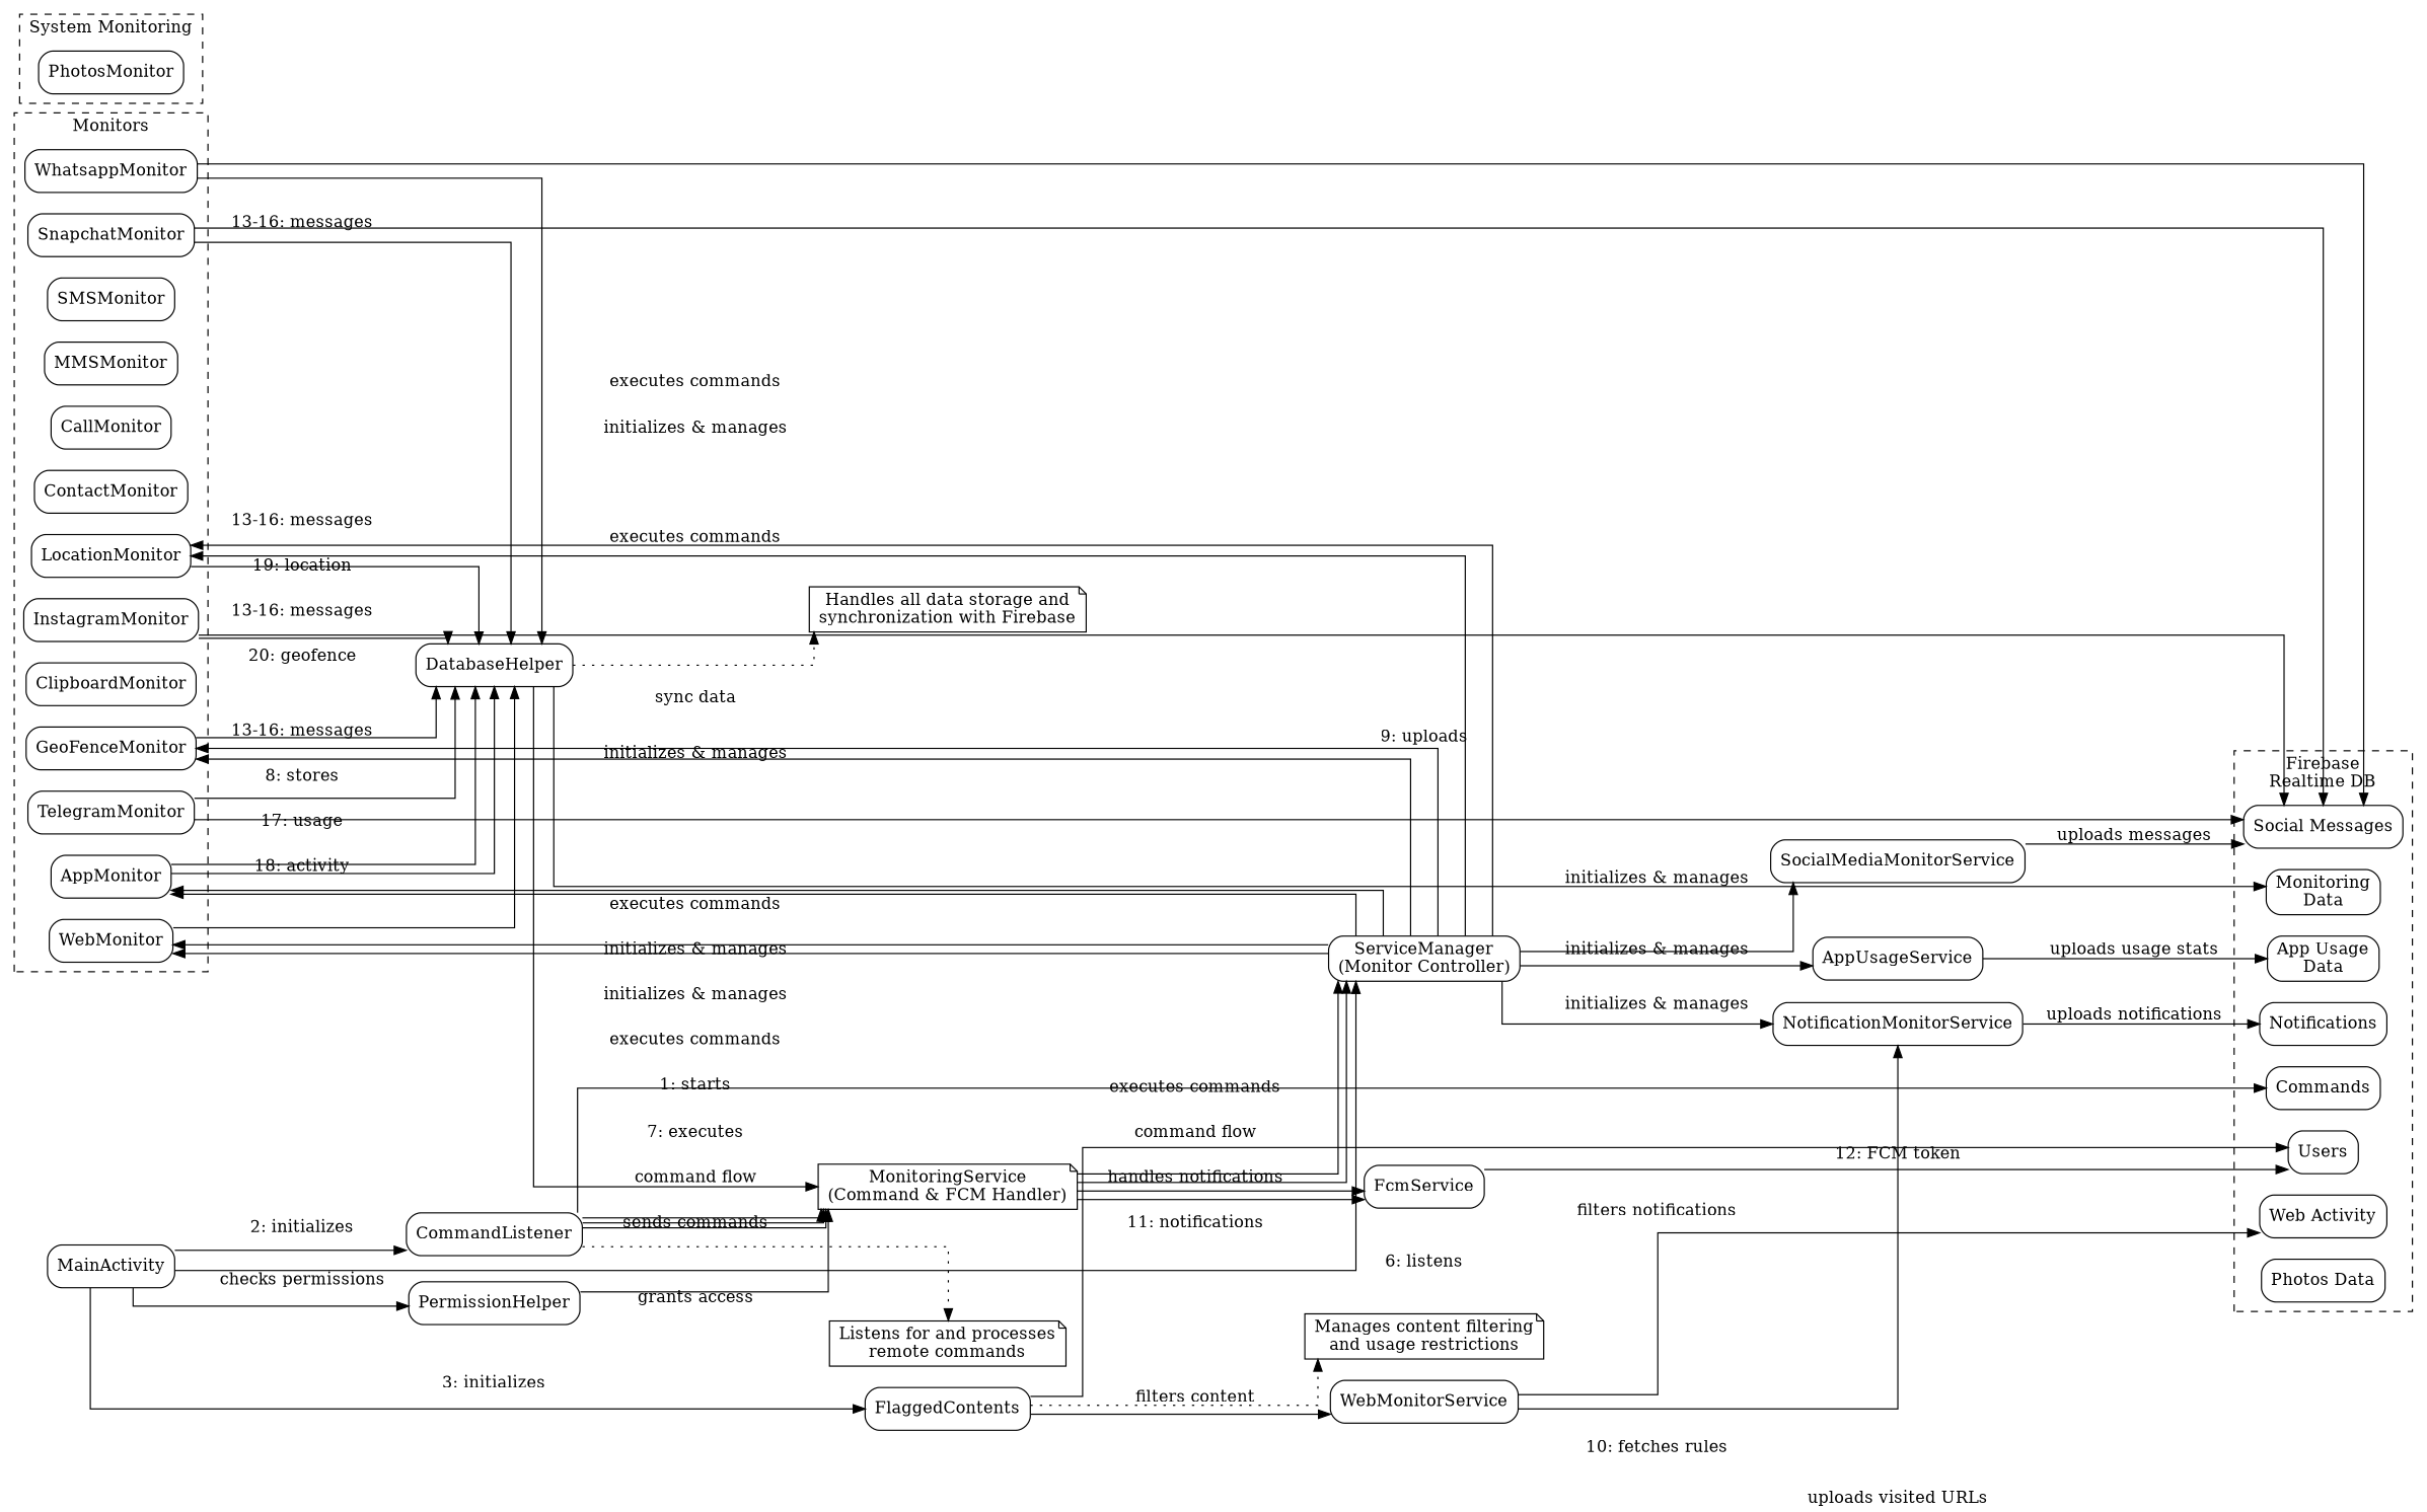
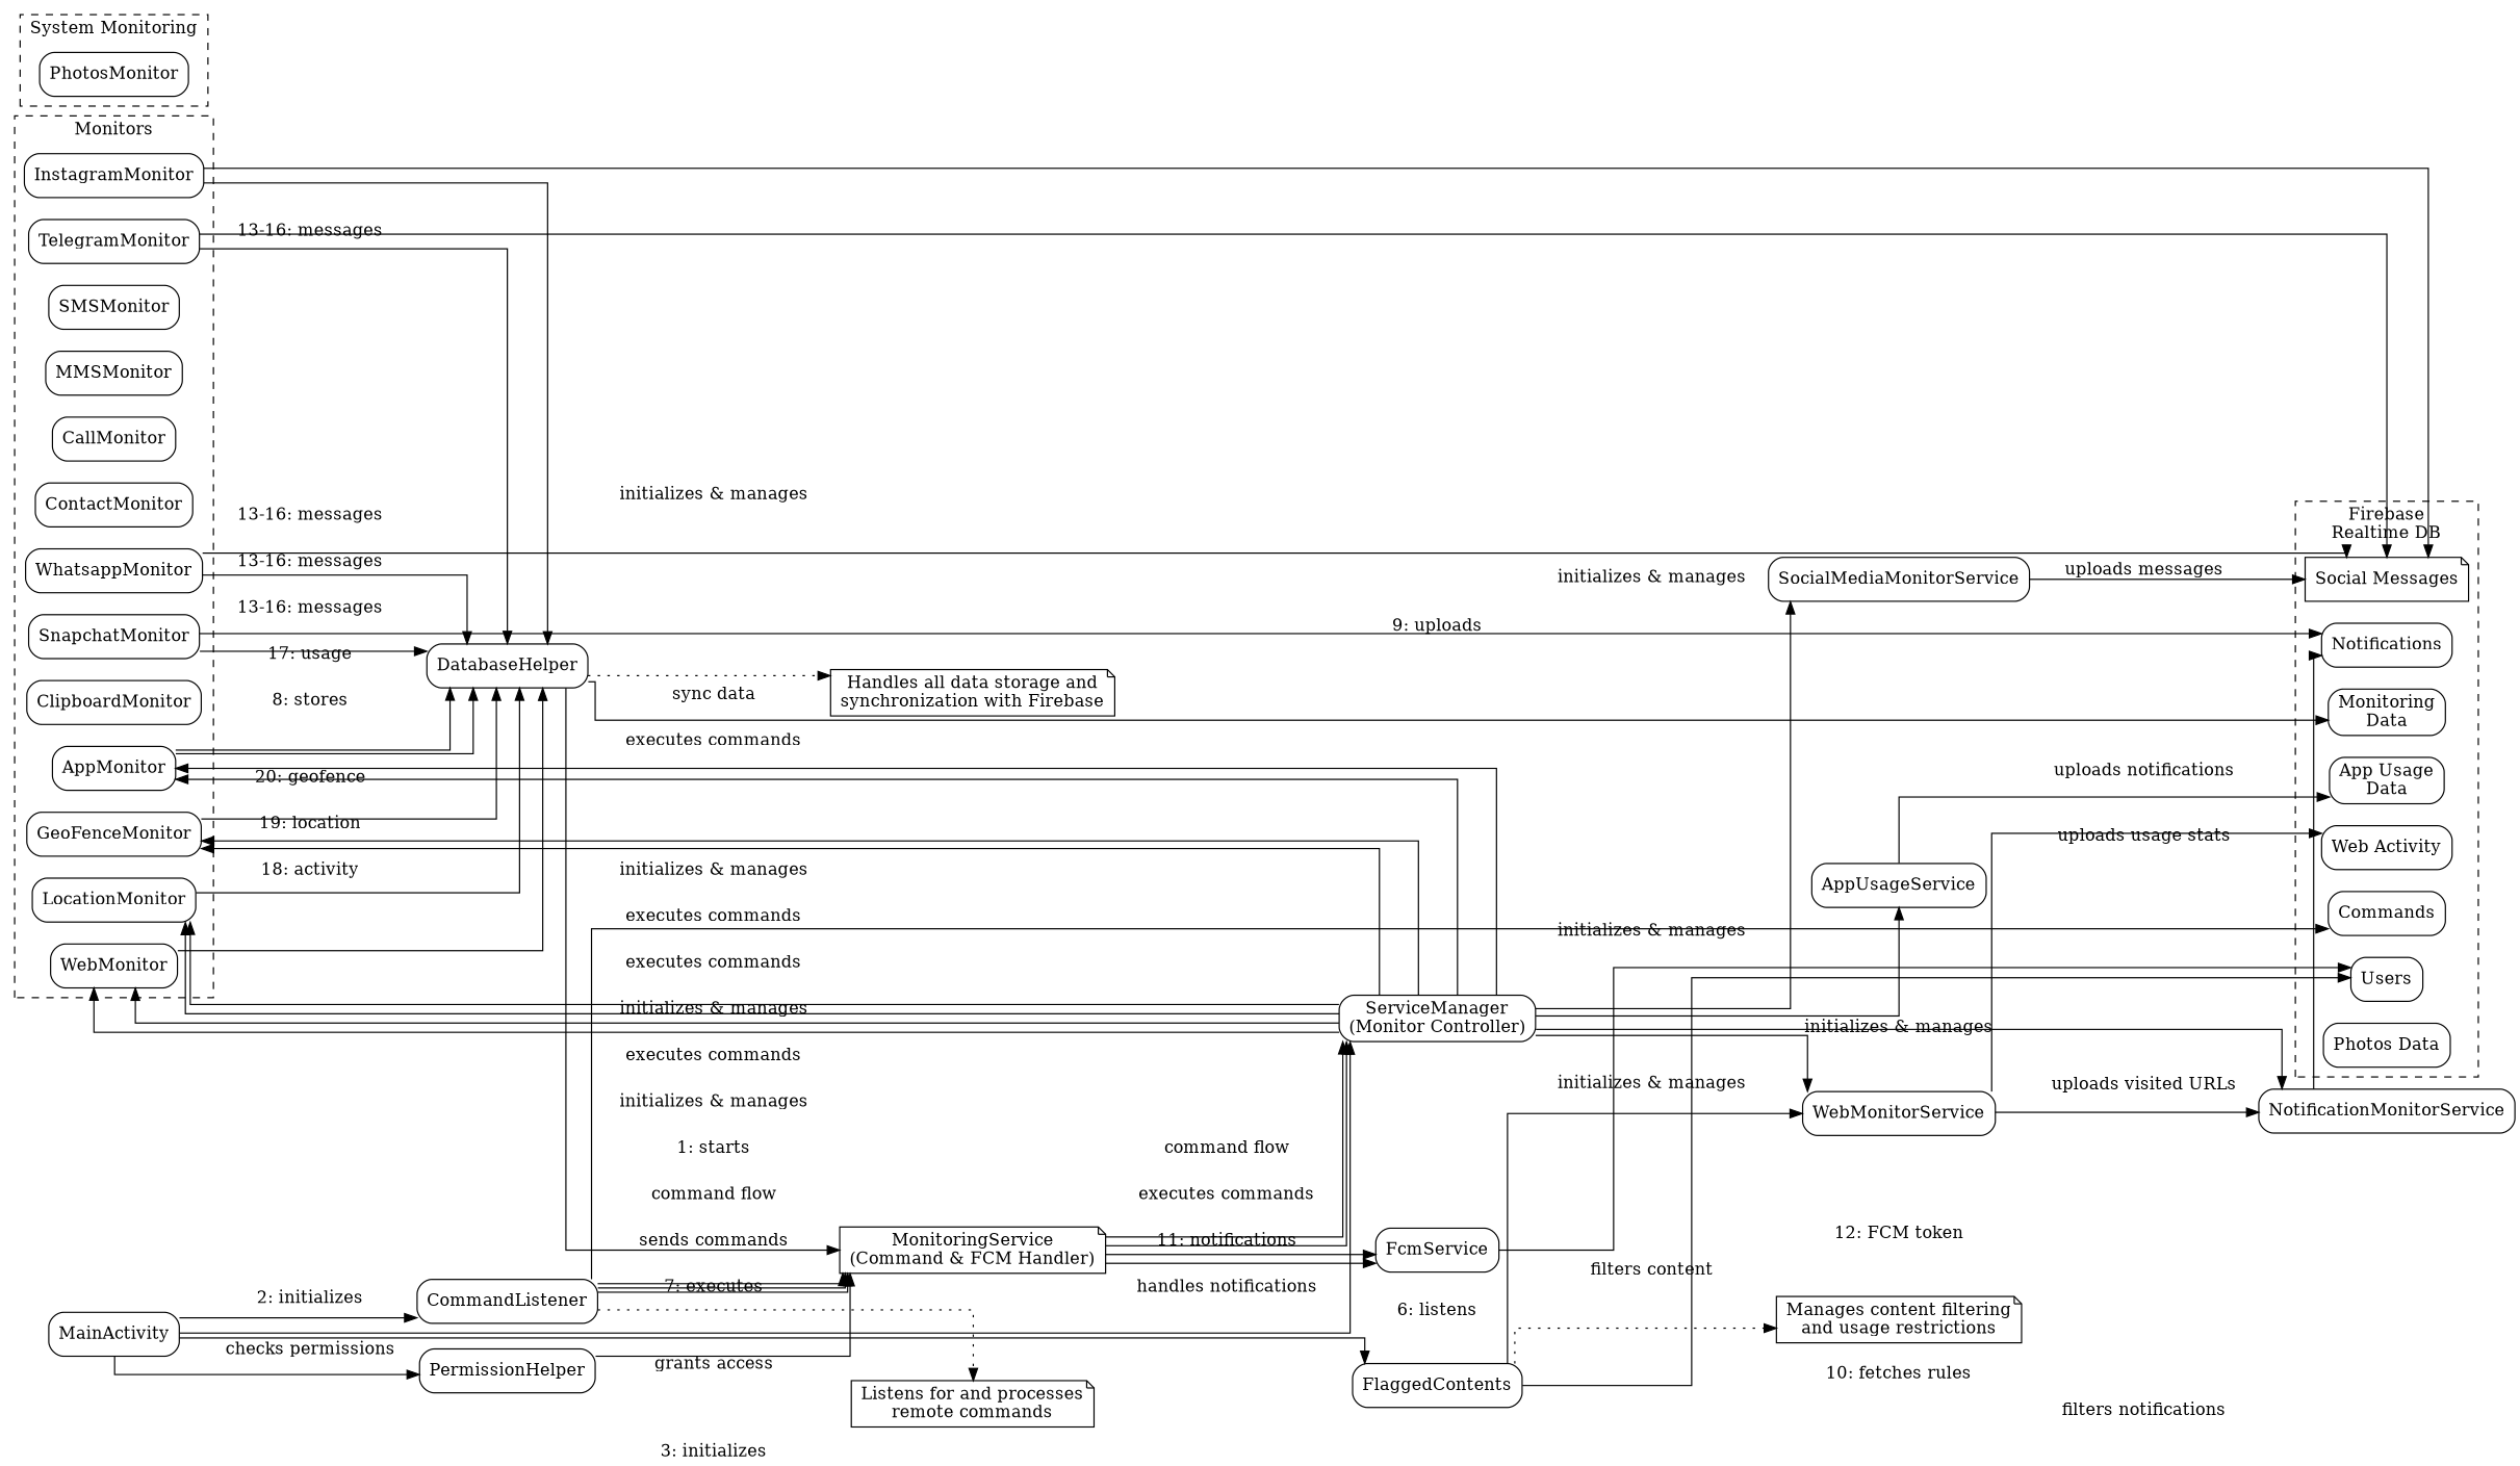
  digraph {
    rankdir=LR
    splines=ortho
    node [shape=box style=rounded]
    n1 [label=Users]
    n2 [label=Commands]
    n3 [label="Monitoring\nData"]
    n4 [label="App Usage\nData"]
    n5 [label="Web Activity"]
-   n6 [label="Social Messages"]
+   n6 [label="Social Messages" shape=note]
    n7 [label=Notifications]
    n8 [label="Photos Data"]
    AppMonitor
    WebMonitor
    SMSMonitor
    MMSMonitor
    CallMonitor
    ContactMonitor
    LocationMonitor
    GeoFenceMonitor
    ClipboardMonitor
    InstagramMonitor
    TelegramMonitor
    WhatsappMonitor
    SnapchatMonitor
    PhotosMonitor
    n23 [label=DatabaseHelper]
    n24 [label=MainActivity]
    n25 [label=FlaggedContents]
    n26 [label=CommandListener]
    n27 [label="ServiceManager\n(Monitor Controller)"]
    n28 [label=PermissionHelper]
    n29 [label=WebMonitorService]
    n30 [label="Manages content filtering\nand usage restrictions" shape=note]
    n31 [label="MonitoringService\n(Command & FCM Handler)" shape=note]
    n32 [label="Listens for and processes\nremote commands" shape=note]
    n33 [label=NotificationMonitorService]
    n34 [label=SocialMediaMonitorService]
    n35 [label=AppUsageService]
    n36 [label=FcmService]
    n37 [label="Handles all data storage and\nsynchronization with Firebase" shape=note]
    subgraph cluster_1 {
      label="Firebase\nRealtime DB"
      style=dashed
      n1
      n2
      n3
      n4
      n5
      n6
      n7
      n8
    }
    subgraph cluster_2 {
      label=Monitors
      style=dashed
      AppMonitor
      WebMonitor
      SMSMonitor
      MMSMonitor
      CallMonitor
      ContactMonitor
      LocationMonitor
      GeoFenceMonitor
      ClipboardMonitor
      InstagramMonitor
      TelegramMonitor
      WhatsappMonitor
      SnapchatMonitor
    }
    subgraph cluster_3 {
      label="Social Media Monitoring"
      style=dashed
    }
    subgraph cluster_4 {
      label="System Monitoring"
      style=dashed
      PhotosMonitor
    }
    AppMonitor -> n23 [label="8: stores"]
    AppMonitor -> n23 [label="17: usage"]
    WebMonitor -> n23 [label="18: activity"]
    LocationMonitor -> n23 [label="19: location"]
    GeoFenceMonitor -> n23 [label="20: geofence"]
    InstagramMonitor -> n6
    InstagramMonitor -> n23 [label="13-16: messages"]
    TelegramMonitor -> n6
    TelegramMonitor -> n23 [label="13-16: messages"]
    WhatsappMonitor -> n6
    WhatsappMonitor -> n23 [label="13-16: messages"]
-   SnapchatMonitor -> n6
+   SnapchatMonitor -> n7
    SnapchatMonitor -> n23 [label="13-16: messages"]
    n23 -> n3 [label="9: uploads"]
    n23 -> n31 [label="sync data"]
    n23 -> n37 [style=dotted]
    n24 -> n25 [label="3: initializes"]
    n24 -> n26 [label="2: initializes"]
    n24 -> n27 [label="1: starts"]
    n24 -> n28 [label="checks permissions"]
    n25 -> n1 [label="10: fetches rules"]
    n25 -> n29 [label="filters content"]
    n25 -> n30 [style=dotted]
    n26 -> n2 [label="6: listens"]
    n26 -> n31 [label="sends commands"]
    n26 -> n31 [label="7: executes"]
    n26 -> n31 [label="command flow"]
    n26 -> n32 [style=dotted]
    n27 -> AppMonitor [label="initializes & manages"]
    n27 -> AppMonitor [label="executes commands"]
    n27 -> WebMonitor [label="initializes & manages"]
    n27 -> WebMonitor [label="executes commands"]
    n27 -> LocationMonitor [label="initializes & manages"]
    n27 -> LocationMonitor [label="executes commands"]
    n27 -> GeoFenceMonitor [label="initializes & manages"]
    n27 -> GeoFenceMonitor [label="executes commands"]
+   n27 -> n29 [label="initializes & manages"]
    n27 -> n33 [label="initializes & manages"]
    n27 -> n34 [label="initializes & manages"]
    n27 -> n35 [label="initializes & manages"]
    n28 -> n31 [label="grants access"]
    n29 -> n5 [label="uploads visited URLs"]
    n29 -> n33 [label="filters notifications"]
    n31 -> n27 [label="executes commands"]
    n31 -> n27 [label="command flow"]
    n31 -> n36 [label="handles notifications"]
    n31 -> n36 [label="11: notifications"]
    n33 -> n7 [label="uploads notifications"]
    n34 -> n6 [label="uploads messages"]
    n35 -> n4 [label="uploads usage stats"]
    n36 -> n1 [label="12: FCM token"]
  }
